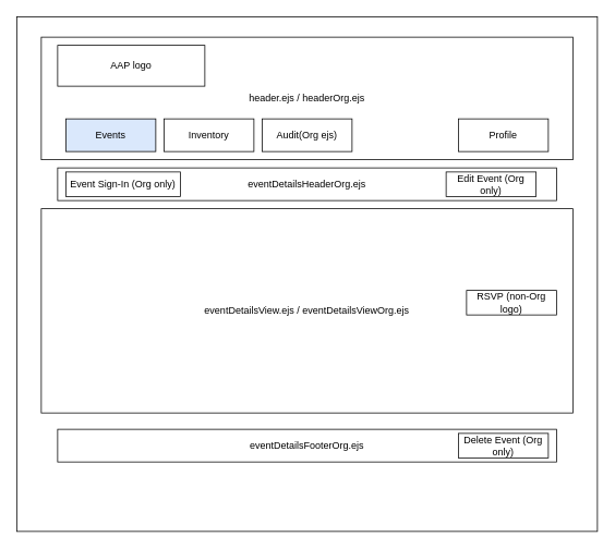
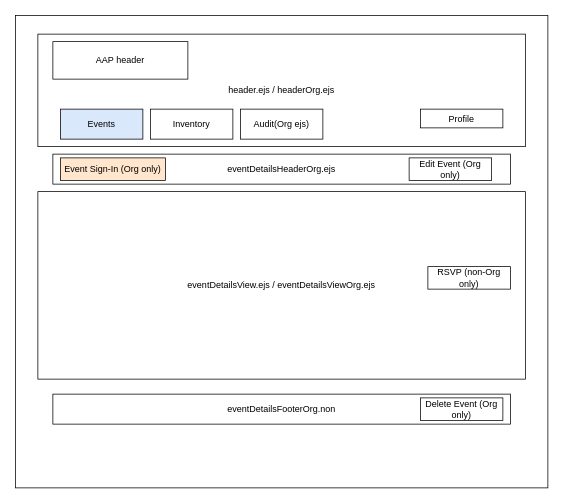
  <mxCell id="0" />
  <mxCell id="1" parent="0" />
  <mxCell id="2" value="" style="rounded=0;whiteSpace=wrap;html=1;" parent="1" vertex="1"><mxGeometry x="20" y="20" width="710" height="630" as="geometry" /></mxCell>
  <mxCell id="3" value="header.ejs / headerOrg.ejs" style="rounded=0;whiteSpace=wrap;html=1;" parent="1" vertex="1"><mxGeometry x="50" y="45" width="650" height="150" as="geometry" /></mxCell>
- <mxCell id="4" value="&lt;div&gt;AAP logo&lt;/div&gt;" style="rounded=0;whiteSpace=wrap;html=1;" parent="1" vertex="1"><mxGeometry x="70" y="55" width="180" height="50" as="geometry" /></mxCell>
+ <mxCell id="4" value="&lt;div&gt;AAP header&lt;/div&gt;" style="rounded=0;whiteSpace=wrap;html=1;" parent="1" vertex="1"><mxGeometry x="70" y="55" width="180" height="50" as="geometry" /></mxCell>
  <mxCell id="5" value="Events" style="rounded=0;whiteSpace=wrap;html=1;fillColor=#dae8fc;" parent="1" vertex="1"><mxGeometry x="80" y="145" width="110" height="40" as="geometry" /></mxCell>
  <mxCell id="6" value="Inventory" style="rounded=0;whiteSpace=wrap;html=1;" parent="1" vertex="1"><mxGeometry x="200" y="145" width="110" height="40" as="geometry" /></mxCell>
  <mxCell id="7" value="Audit(Org ejs)" style="rounded=0;whiteSpace=wrap;html=1;" parent="1" vertex="1"><mxGeometry x="320" y="145" width="110" height="40" as="geometry" /></mxCell>
- <mxCell id="8" value="Profile" style="rounded=0;whiteSpace=wrap;html=1;" parent="1" vertex="1"><mxGeometry x="560" y="145" width="110" height="40" as="geometry" /></mxCell>
+ <mxCell id="8" value="Profile" style="rounded=0;whiteSpace=wrap;html=1;" parent="1" vertex="1"><mxGeometry x="560" y="145" width="110" height="25" as="geometry" /></mxCell>
  <mxCell id="9" value="&lt;div&gt;eventDetailsView.ejs / eventDetailsViewOrg.ejs&lt;/div&gt;" style="rounded=0;whiteSpace=wrap;html=1;" parent="1" vertex="1"><mxGeometry x="50" y="255" width="650" height="250" as="geometry" /></mxCell>
  <mxCell id="10" value="eventDetailsHeaderOrg.ejs" style="rounded=0;whiteSpace=wrap;html=1;" vertex="1" parent="1"><mxGeometry x="70" y="205" width="610" height="40" as="geometry" /></mxCell>
- <mxCell id="11" value="Event Sign-In (Org only)" style="rounded=0;whiteSpace=wrap;html=1;" vertex="1" parent="1"><mxGeometry x="80" y="210" width="140" height="30" as="geometry" /></mxCell>
+ <mxCell id="11" value="Event Sign-In (Org only)" style="rounded=0;whiteSpace=wrap;html=1;fillColor=#ffe6cc;" vertex="1" parent="1"><mxGeometry x="80" y="210" width="140" height="30" as="geometry" /></mxCell>
  <mxCell id="12" value="Edit Event (Org only)" style="rounded=0;whiteSpace=wrap;html=1;" vertex="1" parent="1"><mxGeometry x="545" y="210" width="110" height="30" as="geometry" /></mxCell>
- <mxCell id="13" value="eventDetailsFooterOrg.ejs" style="rounded=0;whiteSpace=wrap;html=1;" vertex="1" parent="1"><mxGeometry x="70" y="525" width="610" height="40" as="geometry" /></mxCell>
+ <mxCell id="13" value="eventDetailsFooterOrg.non" style="rounded=0;whiteSpace=wrap;html=1;" vertex="1" parent="1"><mxGeometry x="70" y="525" width="610" height="40" as="geometry" /></mxCell>
  <mxCell id="14" value="Delete Event (Org only)" style="rounded=0;whiteSpace=wrap;html=1;" vertex="1" parent="1"><mxGeometry x="560" y="530" width="110" height="30" as="geometry" /></mxCell>
- <mxCell id="15" value="RSVP (non-Org logo)" style="rounded=0;whiteSpace=wrap;html=1;" vertex="1" parent="1"><mxGeometry x="570" y="355" width="110" height="30" as="geometry" /></mxCell>
+ <mxCell id="15" value="RSVP (non-Org only)" style="rounded=0;whiteSpace=wrap;html=1;" vertex="1" parent="1"><mxGeometry x="570" y="355" width="110" height="30" as="geometry" /></mxCell>
